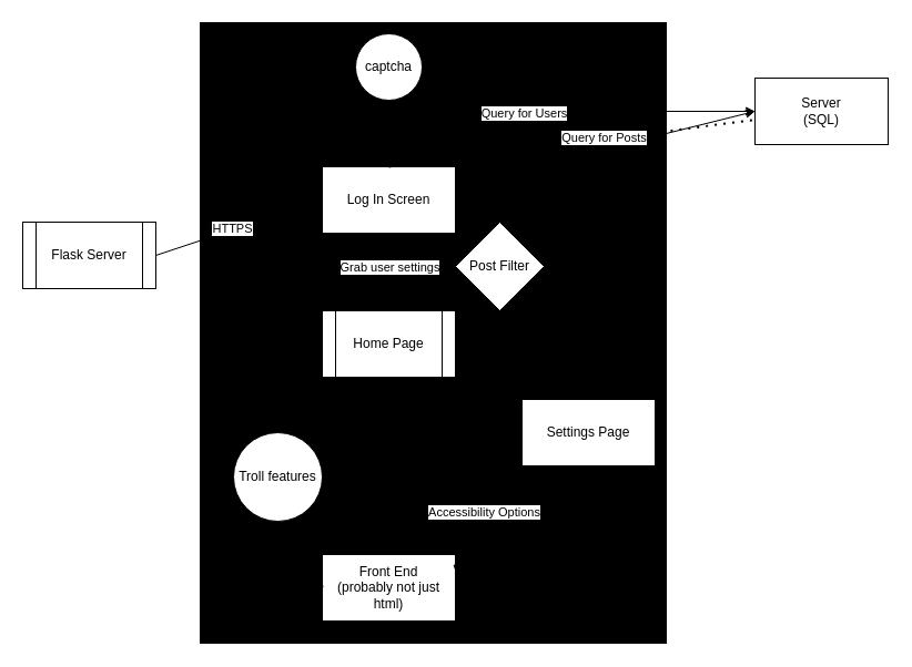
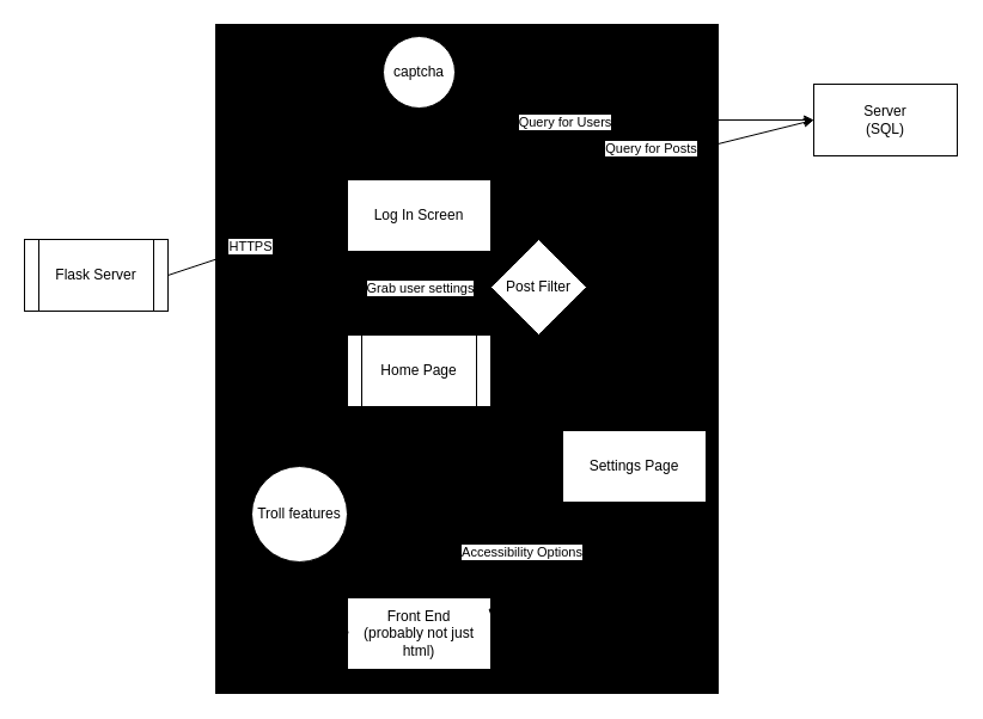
  <mxCell id="0" />
  <mxCell id="1" parent="0" />
  <mxCell id="2" value="" style="rounded=0;whiteSpace=wrap;html=1;fillColor=light-dark(#000000,#3334FF);" vertex="1" parent="1"><mxGeometry x="180" y="20" width="420" height="560" as="geometry" /></mxCell>
  <mxCell id="3" value="Front End&lt;br&gt;(probably not just html)" style="rounded=0;whiteSpace=wrap;html=1;" vertex="1" parent="1"><mxGeometry x="290" y="500" width="120" height="60" as="geometry" /></mxCell>
  <mxCell id="4" value="Server&lt;br&gt;(SQL)" style="rounded=0;whiteSpace=wrap;html=1;" vertex="1" parent="1"><mxGeometry x="680" y="70" width="120" height="60" as="geometry" /></mxCell>
  <mxCell id="5" value="Log In Screen" style="rounded=0;whiteSpace=wrap;html=1;" vertex="1" parent="1"><mxGeometry x="290" y="150" width="120" height="60" as="geometry" /></mxCell>
- <mxCell id="6" value="" style="endArrow=none;dashed=1;html=1;dashPattern=1 3;strokeWidth=2;rounded=0;exitX=0.5;exitY=0;exitDx=0;exitDy=0;" edge="1" parent="1" source="5" target="4"><mxGeometry width="50" height="50" relative="1" as="geometry"><mxPoint x="330" y="140" as="sourcePoint" /><mxPoint x="350" y="110" as="targetPoint" /></mxGeometry></mxCell>
+ <mxCell id="6" value="" style="endArrow=none;dashed=1;html=1;dashPattern=1 3;strokeWidth=2;rounded=0;exitX=0.5;exitY=0;exitDx=0;exitDy=0;entryX=0.5;entryY=1;entryDx=0;entryDy=0;" edge="1" parent="1" source="5" target="7"><mxGeometry width="50" height="50" relative="1" as="geometry"><mxPoint x="330" y="140" as="sourcePoint" /><mxPoint x="350" y="110" as="targetPoint" /></mxGeometry></mxCell>
  <mxCell id="7" value="captcha" style="ellipse;whiteSpace=wrap;html=1;aspect=fixed;" vertex="1" parent="1"><mxGeometry x="320" y="30" width="60" height="60" as="geometry" /></mxCell>
  <mxCell id="8" value="" style="endArrow=classic;html=1;rounded=0;" edge="1" parent="1"><mxGeometry width="50" height="50" relative="1" as="geometry"><mxPoint x="410" y="150" as="sourcePoint" /><mxPoint x="680" y="100" as="targetPoint" /><Array as="points"><mxPoint x="440" y="100" /></Array></mxGeometry></mxCell>
  <mxCell id="9" value="Query for Users" style="edgeLabel;html=1;align=center;verticalAlign=middle;resizable=0;points=[];" vertex="1" connectable="0" parent="8"><mxGeometry x="-0.395" y="-1" relative="1" as="geometry"><mxPoint as="offset" /></mxGeometry></mxCell>
  <mxCell id="10" value="" style="endArrow=classic;html=1;rounded=0;exitX=0.5;exitY=1;exitDx=0;exitDy=0;" edge="1" parent="1" source="5"><mxGeometry width="50" height="50" relative="1" as="geometry"><mxPoint x="320" y="300" as="sourcePoint" /><mxPoint x="350" y="280" as="targetPoint" /></mxGeometry></mxCell>
  <mxCell id="11" value="Grab user settings" style="edgeLabel;html=1;align=center;verticalAlign=middle;resizable=0;points=[];" vertex="1" connectable="0" parent="10"><mxGeometry x="-0.143" relative="1" as="geometry"><mxPoint as="offset" /></mxGeometry></mxCell>
  <mxCell id="12" value="Flask Server" style="shape=process;whiteSpace=wrap;html=1;backgroundOutline=1;" vertex="1" parent="1"><mxGeometry x="20" y="200" width="120" height="60" as="geometry" /></mxCell>
  <mxCell id="13" value="" style="endArrow=classic;html=1;rounded=0;entryX=0;entryY=0.5;entryDx=0;entryDy=0;exitX=1;exitY=0.5;exitDx=0;exitDy=0;" edge="1" parent="1" source="12" target="5"><mxGeometry width="50" height="50" relative="1" as="geometry"><mxPoint x="200" y="260" as="sourcePoint" /><mxPoint x="250" y="210" as="targetPoint" /></mxGeometry></mxCell>
  <mxCell id="14" value="HTTPS" style="edgeLabel;html=1;align=center;verticalAlign=middle;resizable=0;points=[];" vertex="1" connectable="0" parent="13"><mxGeometry x="-0.076" y="1" relative="1" as="geometry"><mxPoint as="offset" /></mxGeometry></mxCell>
  <mxCell id="15" value="Home Page" style="shape=process;whiteSpace=wrap;html=1;backgroundOutline=1;" vertex="1" parent="1"><mxGeometry x="290" y="280" width="120" height="60" as="geometry" /></mxCell>
  <mxCell id="16" value="" style="endArrow=classic;html=1;rounded=0;" edge="1" parent="1"><mxGeometry width="50" height="50" relative="1" as="geometry"><mxPoint x="410" y="280" as="sourcePoint" /><mxPoint x="680" y="100" as="targetPoint" /><Array as="points"><mxPoint x="450" y="280" /><mxPoint x="450" y="120" /><mxPoint x="600" y="120" /></Array></mxGeometry></mxCell>
  <mxCell id="17" value="Query for Posts" style="edgeLabel;html=1;align=center;verticalAlign=middle;resizable=0;points=[];" vertex="1" connectable="0" parent="16"><mxGeometry x="0.355" y="-3" relative="1" as="geometry"><mxPoint as="offset" /></mxGeometry></mxCell>
  <mxCell id="18" value="Post Filter" style="rhombus;whiteSpace=wrap;html=1;" vertex="1" parent="1"><mxGeometry x="410" y="200" width="80" height="80" as="geometry" /></mxCell>
  <mxCell id="19" value="Settings Page" style="rounded=0;whiteSpace=wrap;html=1;" vertex="1" parent="1"><mxGeometry x="470" y="360" width="120" height="60" as="geometry" /></mxCell>
  <mxCell id="20" value="" style="endArrow=classic;startArrow=classic;html=1;rounded=0;entryX=0;entryY=0.5;entryDx=0;entryDy=0;" edge="1" parent="1" target="19"><mxGeometry width="50" height="50" relative="1" as="geometry"><mxPoint x="410" y="320" as="sourcePoint" /><mxPoint x="460" y="270" as="targetPoint" /></mxGeometry></mxCell>
  <mxCell id="21" value="" style="endArrow=classic;html=1;rounded=0;entryX=1;entryY=1;entryDx=0;entryDy=0;" edge="1" parent="1" target="18"><mxGeometry width="50" height="50" relative="1" as="geometry"><mxPoint x="520" y="360" as="sourcePoint" /><mxPoint x="570" y="310" as="targetPoint" /></mxGeometry></mxCell>
  <mxCell id="22" value="" style="endArrow=diamond;html=1;rounded=0;exitX=0;exitY=0.5;exitDx=0;exitDy=0;entryX=1;entryY=0.25;entryDx=0;entryDy=0;" edge="1" parent="1" source="19" target="3"><mxGeometry width="50" height="50" relative="1" as="geometry"><mxPoint x="450" y="520" as="sourcePoint" /><mxPoint x="500" y="470" as="targetPoint" /></mxGeometry></mxCell>
  <mxCell id="23" value="Accessibility Options" style="edgeLabel;html=1;align=center;verticalAlign=middle;resizable=0;points=[];" vertex="1" connectable="0" parent="22"><mxGeometry x="0.161" relative="1" as="geometry"><mxPoint y="-1" as="offset" /></mxGeometry></mxCell>
  <mxCell id="24" value="" style="endArrow=none;dashed=1;html=1;dashPattern=1 3;strokeWidth=2;rounded=0;entryX=0.5;entryY=1;entryDx=0;entryDy=0;exitX=0.5;exitY=0;exitDx=0;exitDy=0;" edge="1" parent="1" source="3" target="15"><mxGeometry width="50" height="50" relative="1" as="geometry"><mxPoint x="320" y="430" as="sourcePoint" /><mxPoint x="370" y="380" as="targetPoint" /></mxGeometry></mxCell>
  <mxCell id="25" value="Troll features" style="ellipse;whiteSpace=wrap;html=1;aspect=fixed;" vertex="1" parent="1"><mxGeometry x="210" y="390" width="80" height="80" as="geometry" /></mxCell>
  <mxCell id="26" value="" style="endArrow=none;dashed=1;html=1;dashPattern=1 3;strokeWidth=2;rounded=0;entryX=1;entryY=1;entryDx=0;entryDy=0;exitX=0;exitY=0.5;exitDx=0;exitDy=0;" edge="1" parent="1" source="3" target="25"><mxGeometry width="50" height="50" relative="1" as="geometry"><mxPoint x="210" y="550" as="sourcePoint" /><mxPoint x="260" y="500" as="targetPoint" /></mxGeometry></mxCell>
